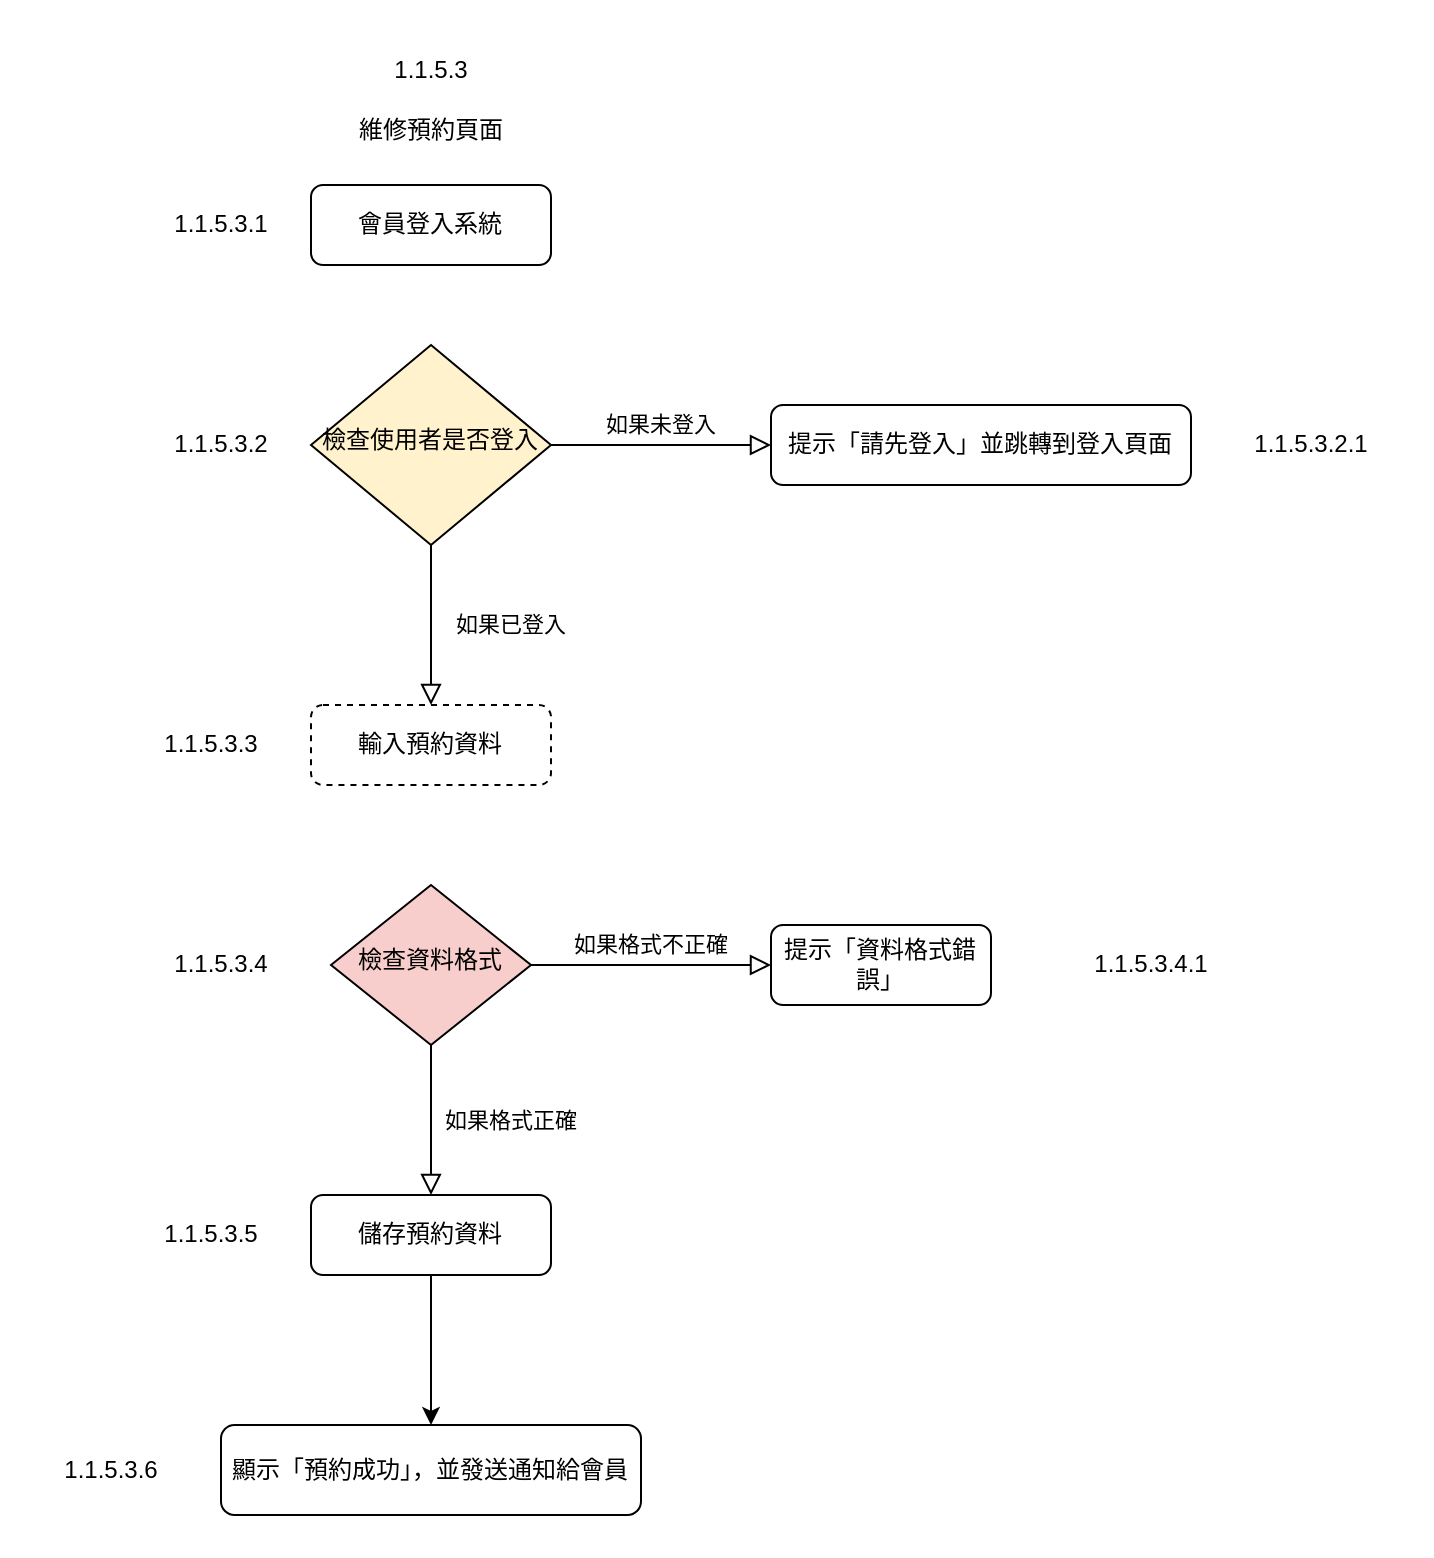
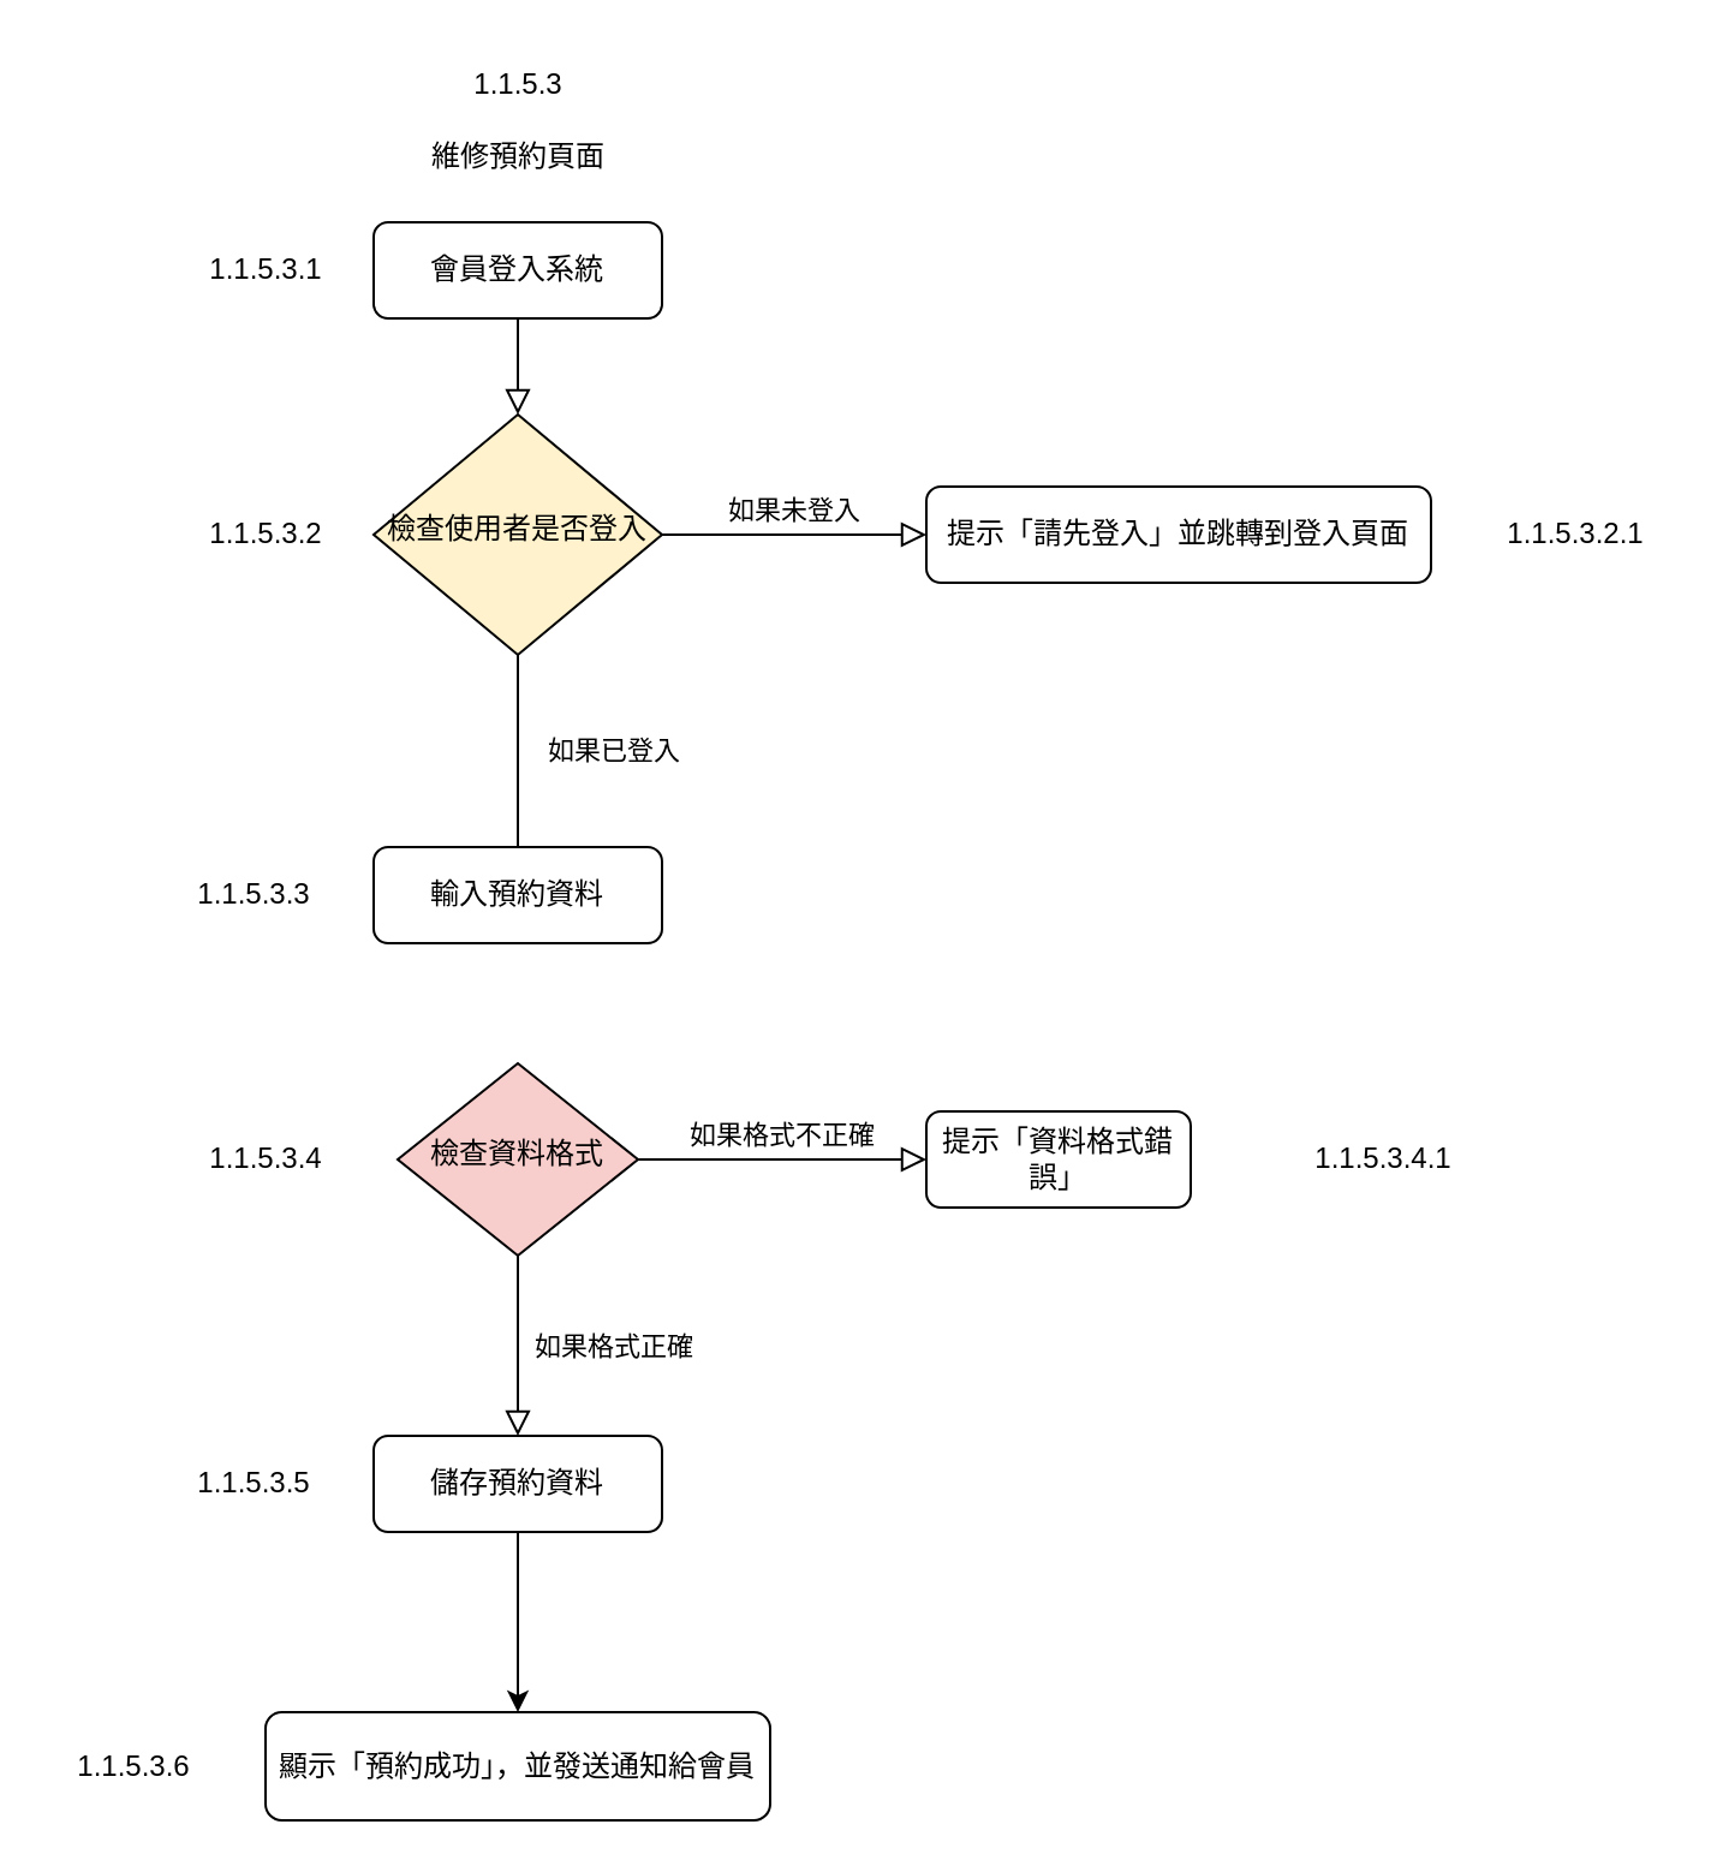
  <mxCell id="0" />
  <mxCell id="1" parent="0" />
  <mxCell id="2" value="&lt;div&gt;如果格式正確&lt;/div&gt;" style="rounded=0;html=1;jettySize=auto;orthogonalLoop=1;fontSize=11;endArrow=block;endFill=0;endSize=8;strokeWidth=1;shadow=0;labelBackgroundColor=none;edgeStyle=orthogonalEdgeStyle;" parent="1" source="4" target="6" edge="1"><mxGeometry y="40" relative="1" as="geometry"><mxPoint as="offset" /></mxGeometry></mxCell>
  <mxCell id="3" value="&lt;div&gt;如果格式不正確&lt;/div&gt;" style="edgeStyle=orthogonalEdgeStyle;rounded=0;html=1;jettySize=auto;orthogonalLoop=1;fontSize=11;endArrow=block;endFill=0;endSize=8;strokeWidth=1;shadow=0;labelBackgroundColor=none;" parent="1" source="4" target="7" edge="1"><mxGeometry y="10" relative="1" as="geometry"><mxPoint as="offset" /></mxGeometry></mxCell>
  <mxCell id="4" value="&lt;div&gt;檢查資料格式&lt;/div&gt;" style="rhombus;whiteSpace=wrap;html=1;shadow=0;fontFamily=Helvetica;fontSize=12;align=center;strokeWidth=1;spacing=6;spacingTop=-4;fillColor=#f8cecc;" parent="1" vertex="1"><mxGeometry x="165" y="442" width="100" height="80" as="geometry" /></mxCell>
  <mxCell id="5" value="" style="edgeStyle=orthogonalEdgeStyle;rounded=0;orthogonalLoop=1;jettySize=auto;html=1;" parent="1" source="6" target="16" edge="1"><mxGeometry relative="1" as="geometry" /></mxCell>
  <mxCell id="6" value="&lt;div&gt;儲存預約資料&lt;/div&gt;" style="rounded=1;whiteSpace=wrap;html=1;fontSize=12;glass=0;strokeWidth=1;shadow=0;" parent="1" vertex="1"><mxGeometry x="155" y="597" width="120" height="40" as="geometry" /></mxCell>
  <mxCell id="7" value="&lt;div&gt;提示「資料格式錯誤」&lt;/div&gt;" style="rounded=1;whiteSpace=wrap;html=1;fontSize=12;glass=0;strokeWidth=1;shadow=0;" parent="1" vertex="1"><mxGeometry x="385" y="462" width="110" height="40" as="geometry" /></mxCell>
  <mxCell id="8" value="&lt;div&gt;維修預約頁面&lt;/div&gt;" style="text;html=1;align=center;verticalAlign=middle;resizable=0;points=[];autosize=1;strokeColor=none;fillColor=none;" parent="1" vertex="1"><mxGeometry x="165" y="50" width="100" height="30" as="geometry" /></mxCell>
+ <mxCell id="9" value="" style="rounded=0;html=1;jettySize=auto;orthogonalLoop=1;fontSize=11;endArrow=block;endFill=0;endSize=8;strokeWidth=1;shadow=0;labelBackgroundColor=none;edgeStyle=orthogonalEdgeStyle;" parent="1" source="10" target="13" edge="1"><mxGeometry relative="1" as="geometry" /></mxCell>
  <mxCell id="10" value="&lt;div&gt;會員登入系統&lt;/div&gt;" style="rounded=1;whiteSpace=wrap;html=1;fontSize=12;glass=0;strokeWidth=1;shadow=0;" parent="1" vertex="1"><mxGeometry x="155" y="92" width="120" height="40" as="geometry" /></mxCell>
- <mxCell id="11" value="&lt;div&gt;如果已登入&lt;/div&gt;" style="rounded=0;html=1;jettySize=auto;orthogonalLoop=1;fontSize=11;endArrow=block;endFill=0;endSize=8;strokeWidth=1;shadow=0;labelBackgroundColor=none;edgeStyle=orthogonalEdgeStyle;exitX=0.5;exitY=1;exitDx=0;exitDy=0;entryX=0.5;entryY=0;entryDx=0;entryDy=0;" parent="1" source="13" target="15" edge="1"><mxGeometry y="40" relative="1" as="geometry"><mxPoint as="offset" /><mxPoint x="215" y="342" as="targetPoint" /><mxPoint x="215" y="312" as="sourcePoint" /></mxGeometry></mxCell>
+ <mxCell id="11" value="&lt;div&gt;如果已登入&lt;/div&gt;" style="rounded=0;html=1;jettySize=auto;orthogonalLoop=1;fontSize=11;endArrow=none;endFill=0;endSize=8;strokeWidth=1;shadow=0;labelBackgroundColor=none;edgeStyle=orthogonalEdgeStyle;exitX=0.5;exitY=1;exitDx=0;exitDy=0;entryX=0.5;entryY=0;entryDx=0;entryDy=0;" parent="1" source="13" target="15" edge="1"><mxGeometry y="40" relative="1" as="geometry"><mxPoint as="offset" /><mxPoint x="215" y="342" as="targetPoint" /><mxPoint x="215" y="312" as="sourcePoint" /></mxGeometry></mxCell>
  <mxCell id="12" value="&lt;div&gt;如果未登入&lt;/div&gt;" style="edgeStyle=orthogonalEdgeStyle;rounded=0;html=1;jettySize=auto;orthogonalLoop=1;fontSize=11;endArrow=block;endFill=0;endSize=8;strokeWidth=1;shadow=0;labelBackgroundColor=none;" parent="1" source="13" target="14" edge="1"><mxGeometry y="10" relative="1" as="geometry"><mxPoint as="offset" /></mxGeometry></mxCell>
  <mxCell id="13" value="&lt;div&gt;檢查使用者是否登入&lt;/div&gt;" style="rhombus;whiteSpace=wrap;html=1;shadow=0;fontFamily=Helvetica;fontSize=12;align=center;strokeWidth=1;spacing=6;spacingTop=-4;fillColor=#fff2cc;" parent="1" vertex="1"><mxGeometry x="155" y="172" width="120" height="100" as="geometry" /></mxCell>
  <mxCell id="14" value="&lt;div&gt;提示「請先登入」並跳轉到登入頁面&lt;/div&gt;" style="rounded=1;whiteSpace=wrap;html=1;fontSize=12;glass=0;strokeWidth=1;shadow=0;" parent="1" vertex="1"><mxGeometry x="385" y="202" width="210" height="40" as="geometry" /></mxCell>
- <mxCell id="15" value="&lt;div&gt;輸入預約資料&lt;/div&gt;" style="rounded=1;whiteSpace=wrap;html=1;dashed=1;" parent="1" vertex="1"><mxGeometry x="155" y="352" width="120" height="40" as="geometry" /></mxCell>
+ <mxCell id="15" value="&lt;div&gt;輸入預約資料&lt;/div&gt;" style="rounded=1;whiteSpace=wrap;html=1;" parent="1" vertex="1"><mxGeometry x="155" y="352" width="120" height="40" as="geometry" /></mxCell>
  <mxCell id="16" value="&lt;div&gt;顯示「預約成功」，並發送通知給會員&lt;/div&gt;" style="rounded=1;whiteSpace=wrap;html=1;glass=0;strokeWidth=1;shadow=0;" parent="1" vertex="1"><mxGeometry x="110" y="712" width="210" height="45" as="geometry" /></mxCell>
  <mxCell id="17" value="1.1.5.3" style="text;html=1;align=center;verticalAlign=middle;resizable=0;points=[];autosize=1;strokeColor=none;fillColor=none;" parent="1" vertex="1"><mxGeometry x="185" y="20" width="60" height="30" as="geometry" /></mxCell>
  <mxCell id="18" value="1.1.5.3.1" style="text;html=1;align=center;verticalAlign=middle;resizable=0;points=[];autosize=1;strokeColor=none;fillColor=none;" parent="1" vertex="1"><mxGeometry x="75" y="97" width="70" height="30" as="geometry" /></mxCell>
  <mxCell id="19" value="1.1.5.3.2" style="text;html=1;align=center;verticalAlign=middle;resizable=0;points=[];autosize=1;strokeColor=none;fillColor=none;" parent="1" vertex="1"><mxGeometry x="75" y="207" width="70" height="30" as="geometry" /></mxCell>
  <mxCell id="20" value="1.1.5.3.2.1" style="text;html=1;align=center;verticalAlign=middle;resizable=0;points=[];autosize=1;strokeColor=none;fillColor=none;" parent="1" vertex="1"><mxGeometry x="615" y="207" width="80" height="30" as="geometry" /></mxCell>
  <mxCell id="21" value="1.1.5.3.3" style="text;html=1;align=center;verticalAlign=middle;resizable=0;points=[];autosize=1;strokeColor=none;fillColor=none;" parent="1" vertex="1"><mxGeometry x="70" y="357" width="70" height="30" as="geometry" /></mxCell>
  <mxCell id="22" value="1.1.5.3.4" style="text;html=1;align=center;verticalAlign=middle;resizable=0;points=[];autosize=1;strokeColor=none;fillColor=none;" parent="1" vertex="1"><mxGeometry x="75" y="467" width="70" height="30" as="geometry" /></mxCell>
  <mxCell id="23" value="1.1.5.3.4.1" style="text;html=1;align=center;verticalAlign=middle;resizable=0;points=[];autosize=1;strokeColor=none;fillColor=none;" parent="1" vertex="1"><mxGeometry x="535" y="467" width="80" height="30" as="geometry" /></mxCell>
  <mxCell id="24" value="1.1.5.3.5" style="text;html=1;align=center;verticalAlign=middle;resizable=0;points=[];autosize=1;strokeColor=none;fillColor=none;" parent="1" vertex="1"><mxGeometry x="70" y="602" width="70" height="30" as="geometry" /></mxCell>
  <mxCell id="25" value="1.1.5.3.6" style="text;html=1;align=center;verticalAlign=middle;resizable=0;points=[];autosize=1;strokeColor=none;fillColor=none;" parent="1" vertex="1"><mxGeometry x="20" y="719.5" width="70" height="30" as="geometry" /></mxCell>
